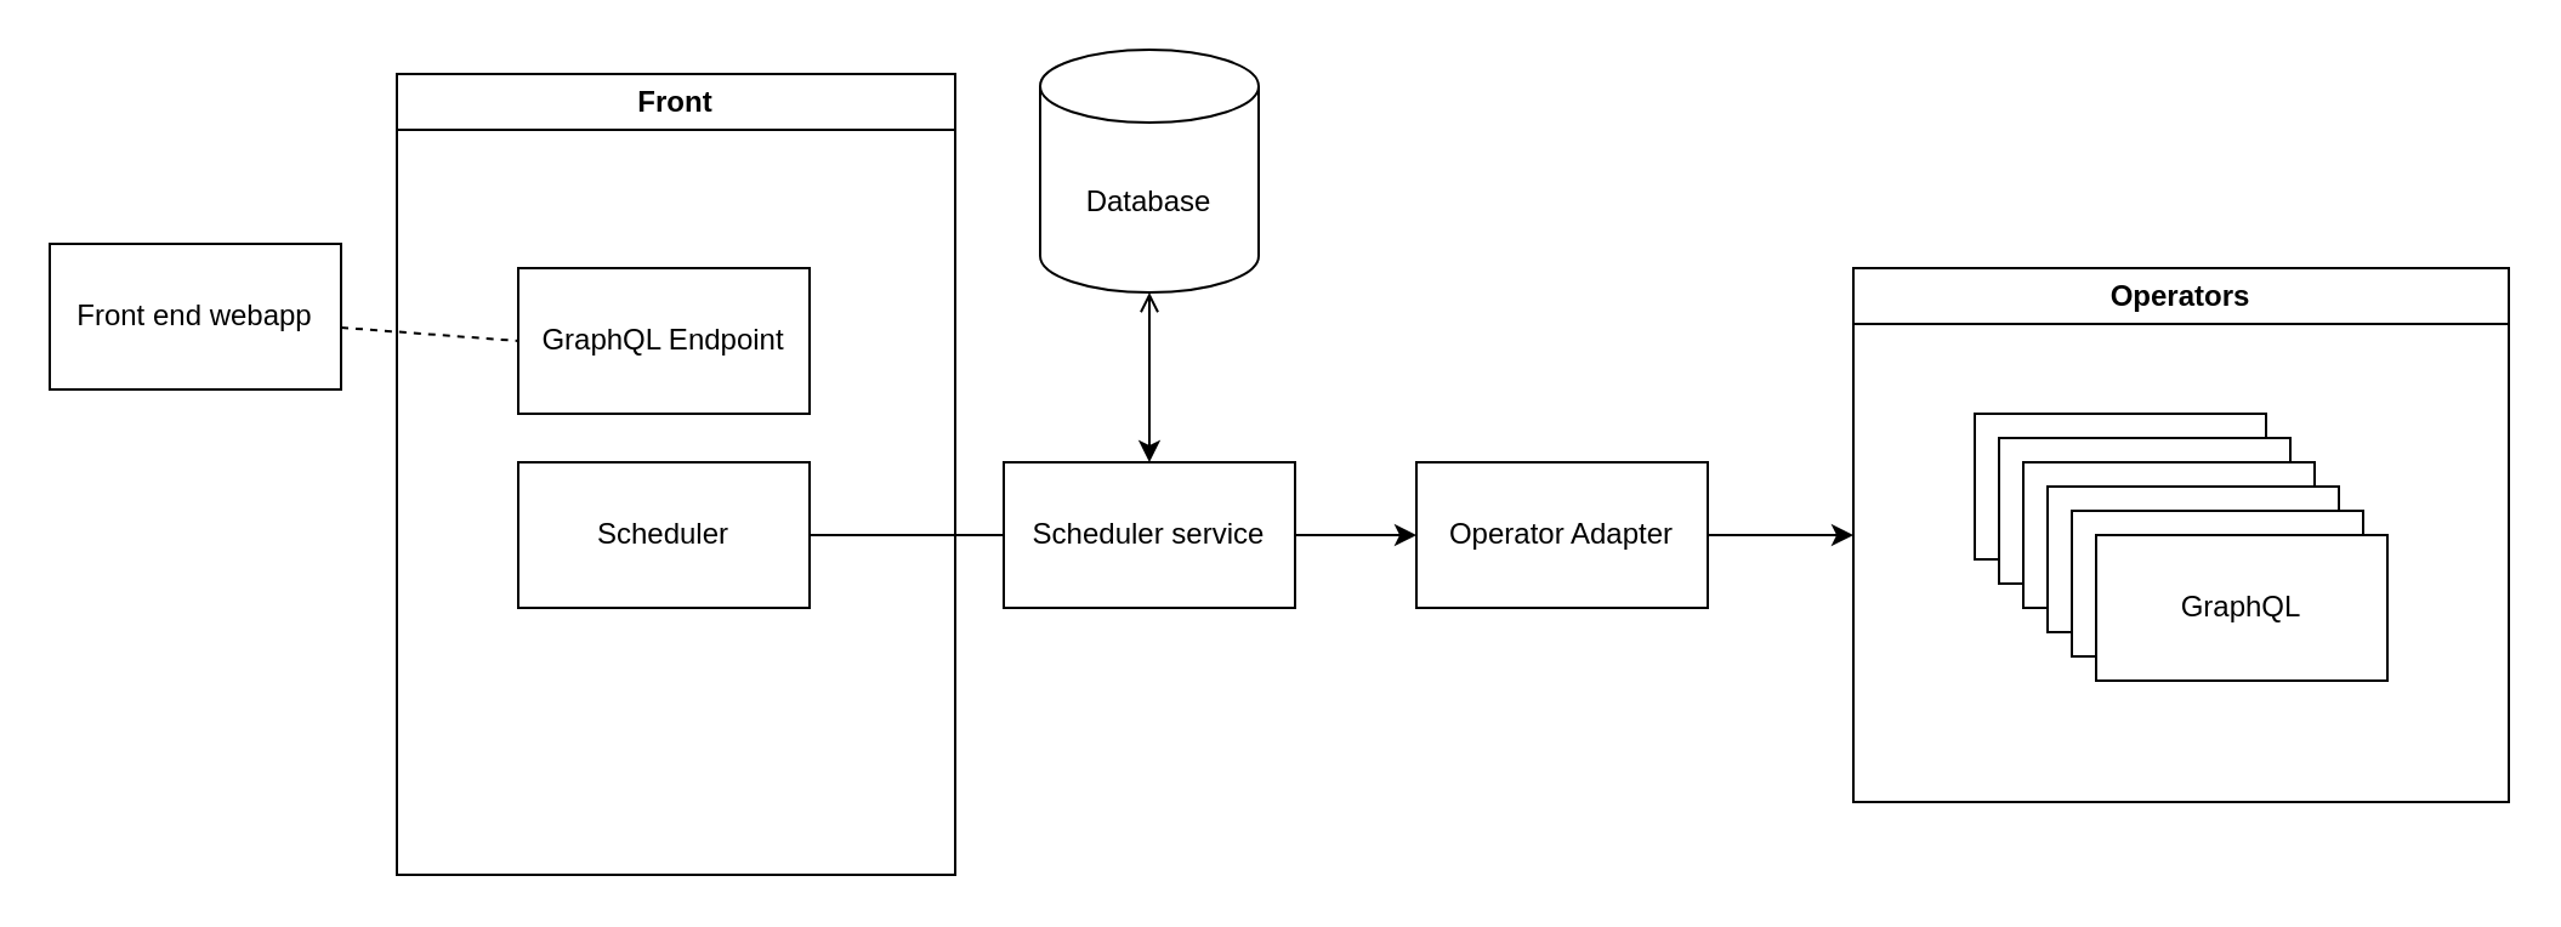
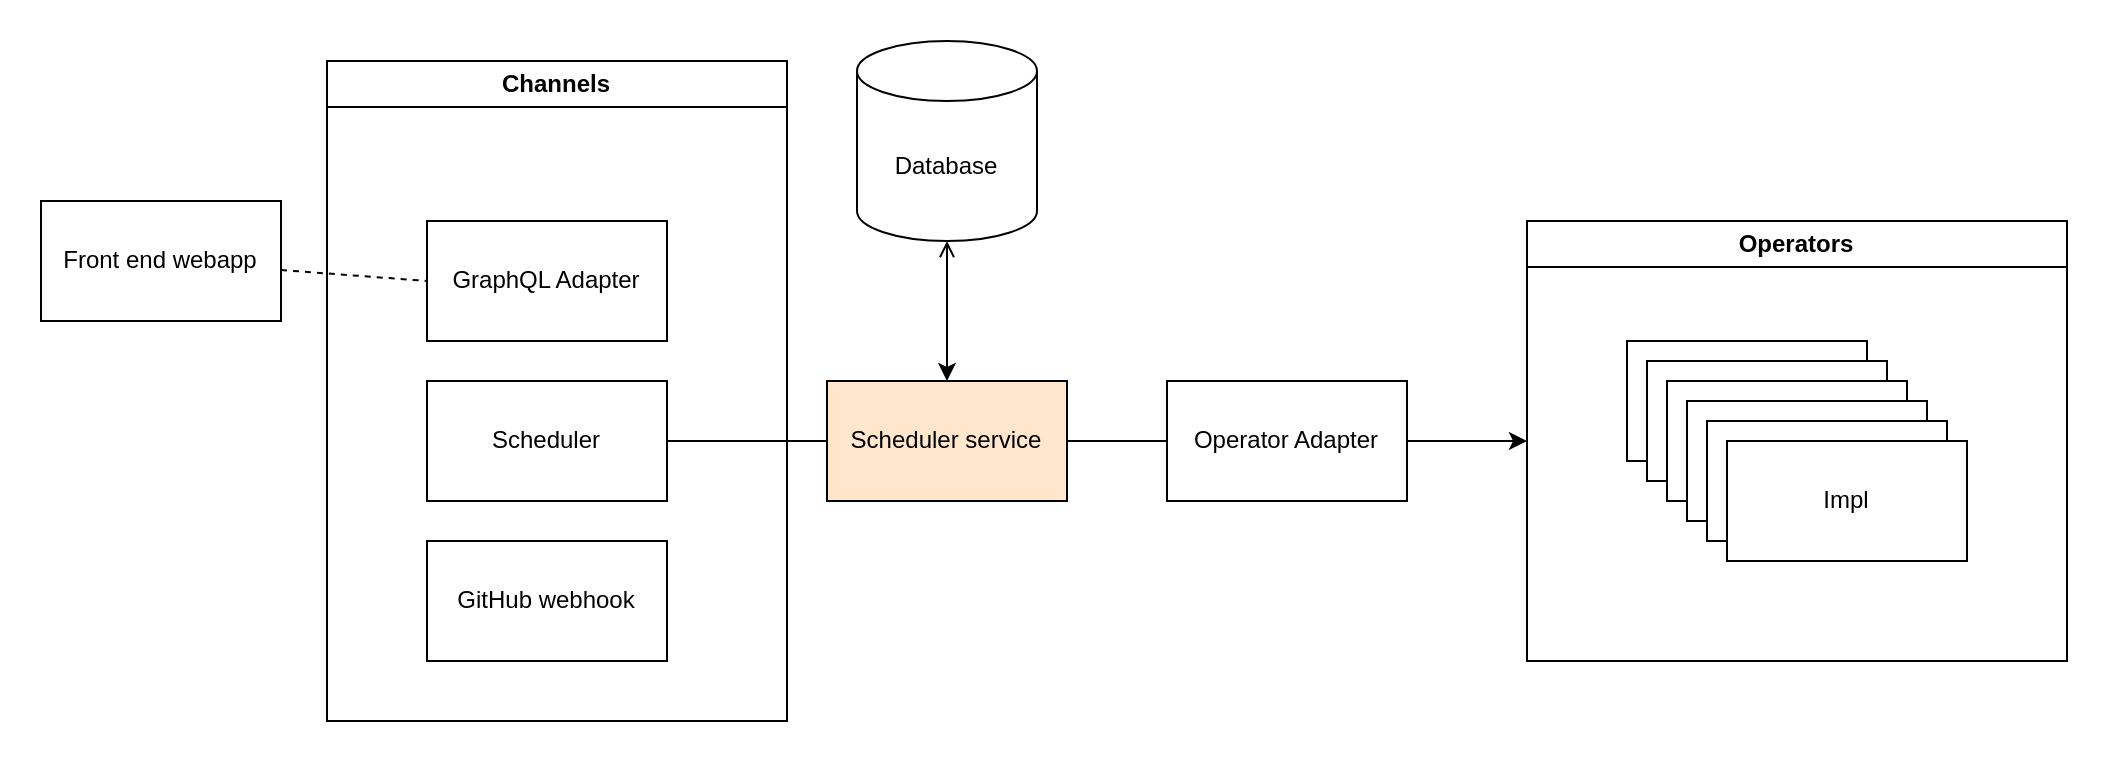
  <mxCell id="0" />
  <mxCell id="1" parent="0" />
- <mxCell id="2" value="GraphQL Endpoint" style="rounded=0;whiteSpace=wrap;html=1;" vertex="1" parent="1"><mxGeometry x="213" y="110" width="120" height="60" as="geometry" /></mxCell>
+ <mxCell id="2" value="GraphQL Adapter" style="rounded=0;whiteSpace=wrap;html=1;" vertex="1" parent="1"><mxGeometry x="213" y="110" width="120" height="60" as="geometry" /></mxCell>
  <mxCell id="3" value="Scheduler" style="rounded=0;whiteSpace=wrap;html=1;" vertex="1" parent="1"><mxGeometry x="213" y="190" width="120" height="60" as="geometry" /></mxCell>
- <mxCell id="5" value="Scheduler service" style="rounded=0;whiteSpace=wrap;html=1;" vertex="1" parent="1"><mxGeometry x="413" y="190" width="120" height="60" as="geometry" /></mxCell>
+ <mxCell id="4" value="GitHub webhook" style="rounded=0;whiteSpace=wrap;html=1;" vertex="1" parent="1"><mxGeometry x="213" y="270" width="120" height="60" as="geometry" /></mxCell>
+ <mxCell id="5" value="Scheduler service" style="rounded=0;whiteSpace=wrap;html=1;fillColor=#ffe6cc;" vertex="1" parent="1"><mxGeometry x="413" y="190" width="120" height="60" as="geometry" /></mxCell>
  <mxCell id="6" value="Database" style="shape=cylinder3;whiteSpace=wrap;html=1;boundedLbl=1;backgroundOutline=1;size=15;" vertex="1" parent="1"><mxGeometry x="428" y="20" width="90" height="100" as="geometry" /></mxCell>
  <mxCell id="7" style="edgeStyle=orthogonalEdgeStyle;rounded=0;orthogonalLoop=1;jettySize=auto;html=1;entryX=0;entryY=0.5;entryDx=0;entryDy=0;" edge="1" parent="1" source="8" target="18"><mxGeometry relative="1" as="geometry" /></mxCell>
  <mxCell id="8" value="Operator Adapter" style="rounded=0;whiteSpace=wrap;html=1;" vertex="1" parent="1"><mxGeometry x="583" y="190" width="120" height="60" as="geometry" /></mxCell>
  <mxCell id="9" value="" style="rounded=0;whiteSpace=wrap;html=1;" vertex="1" parent="1"><mxGeometry x="813" y="170" width="120" height="60" as="geometry" /></mxCell>
  <mxCell id="10" value="" style="rounded=0;whiteSpace=wrap;html=1;" vertex="1" parent="1"><mxGeometry x="823" y="180" width="120" height="60" as="geometry" /></mxCell>
  <mxCell id="11" value="" style="rounded=0;whiteSpace=wrap;html=1;" vertex="1" parent="1"><mxGeometry x="833" y="190" width="120" height="60" as="geometry" /></mxCell>
  <mxCell id="12" value="" style="rounded=0;whiteSpace=wrap;html=1;" vertex="1" parent="1"><mxGeometry x="843" y="200" width="120" height="60" as="geometry" /></mxCell>
  <mxCell id="13" value="" style="rounded=0;whiteSpace=wrap;html=1;" vertex="1" parent="1"><mxGeometry x="853" y="210" width="120" height="60" as="geometry" /></mxCell>
- <mxCell id="14" value="GraphQL" style="rounded=0;whiteSpace=wrap;html=1;" vertex="1" parent="1"><mxGeometry x="863" y="220" width="120" height="60" as="geometry" /></mxCell>
+ <mxCell id="14" value="Impl" style="rounded=0;whiteSpace=wrap;html=1;" vertex="1" parent="1"><mxGeometry x="863" y="220" width="120" height="60" as="geometry" /></mxCell>
  <mxCell id="15" value="" style="endArrow=none;html=1;rounded=0;entryX=0;entryY=0.5;entryDx=0;entryDy=0;" edge="1" parent="1" source="3" target="5"><mxGeometry width="50" height="50" relative="1" as="geometry"><mxPoint x="303" y="420" as="sourcePoint" /><mxPoint x="353" y="370" as="targetPoint" /></mxGeometry></mxCell>
  <mxCell id="16" value="" style="endArrow=open;startArrow=classic;html=1;rounded=0;entryX=0.5;entryY=1;entryDx=0;entryDy=0;entryPerimeter=0;" edge="1" parent="1" source="5" target="6"><mxGeometry width="50" height="50" relative="1" as="geometry"><mxPoint x="583" y="150" as="sourcePoint" /><mxPoint x="633" y="100" as="targetPoint" /></mxGeometry></mxCell>
- <mxCell id="17" value="" style="endArrow=classic;html=1;rounded=0;entryX=0;entryY=0.5;entryDx=0;entryDy=0;" edge="1" parent="1" source="5" target="8"><mxGeometry width="50" height="50" relative="1" as="geometry"><mxPoint x="453" y="330" as="sourcePoint" /><mxPoint x="503" y="280" as="targetPoint" /></mxGeometry></mxCell>
+ <mxCell id="17" value="" style="endArrow=none;html=1;rounded=0;entryX=0;entryY=0.5;entryDx=0;entryDy=0;" edge="1" parent="1" source="5" target="8"><mxGeometry width="50" height="50" relative="1" as="geometry"><mxPoint x="453" y="330" as="sourcePoint" /><mxPoint x="503" y="280" as="targetPoint" /></mxGeometry></mxCell>
  <mxCell id="18" value="Operators" style="swimlane;whiteSpace=wrap;html=1;" vertex="1" parent="1"><mxGeometry x="763" y="110" width="270" height="220" as="geometry" /></mxCell>
- <mxCell id="19" value="Front" style="swimlane;whiteSpace=wrap;html=1;" vertex="1" parent="1"><mxGeometry x="163" y="30" width="230" height="330" as="geometry" /></mxCell>
+ <mxCell id="19" value="Channels" style="swimlane;whiteSpace=wrap;html=1;" vertex="1" parent="1"><mxGeometry x="163" y="30" width="230" height="330" as="geometry" /></mxCell>
  <mxCell id="20" value="Front end webapp" style="rounded=0;whiteSpace=wrap;html=1;" vertex="1" parent="1"><mxGeometry x="20" y="100" width="120" height="60" as="geometry" /></mxCell>
  <mxCell id="21" value="" style="endArrow=none;dashed=1;html=1;rounded=0;entryX=0;entryY=0.5;entryDx=0;entryDy=0;" edge="1" parent="1" source="20" target="2"><mxGeometry width="50" height="50" relative="1" as="geometry"><mxPoint x="-107" y="400" as="sourcePoint" /><mxPoint x="-57" y="350" as="targetPoint" /></mxGeometry></mxCell>
